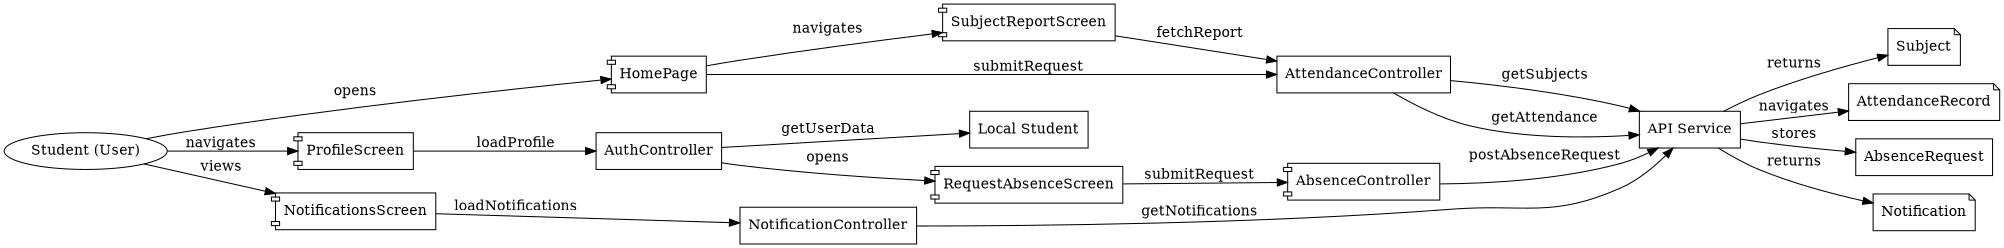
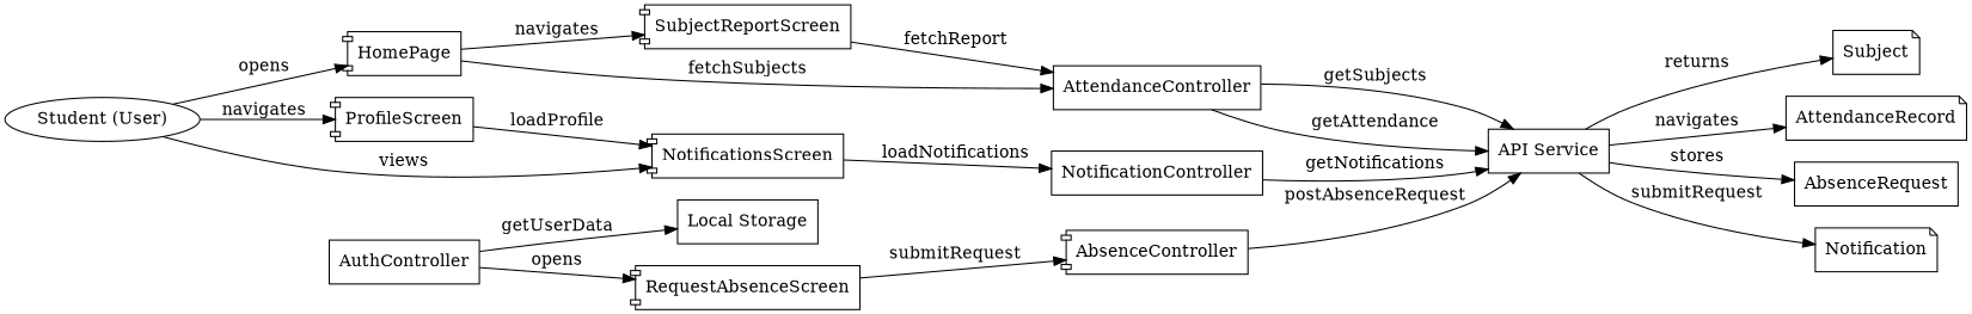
  digraph {
    fontsize=10
    rankdir=LR
    node [shape=component]
    n1 [label="Student (User)" shape=ellipse]
    n2 [label=HomePage]
    n3 [label=ProfileScreen]
    n4 [label=NotificationsScreen]
    n5 [label=SubjectReportScreen]
    n6 [label=AttendanceController shape=box]
    n7 [label=AuthController shape=box]
    n8 [label=NotificationController shape=box]
    n9 [label="API Service" shape=box]
    n10 [label=Subject shape=note]
    n11 [label=AttendanceRecord shape=note]
    n12 [label=AbsenceRequest shape=box]
    n13 [label=Notification shape=note]
-   n14 [label="Local Student" shape=box]
+   n14 [label="Local Storage" shape=box]
    n15 [label=RequestAbsenceScreen]
    n16 [label=AbsenceController]
    n1 -> n2 [label=opens]
    n1 -> n3 [label=navigates]
    n1 -> n4 [label=views]
    n2 -> n5 [label=navigates]
-   n2 -> n6 [label=submitRequest]
-   n3 -> n7 [label=loadProfile]
+   n2 -> n6 [label=fetchSubjects]
+   n3 -> n4 [label=loadProfile]
    n4 -> n8 [label=loadNotifications]
    n5 -> n6 [label=fetchReport]
    n6 -> n9 [label=getSubjects]
    n6 -> n9 [label=getAttendance]
    n7 -> n14 [label=getUserData]
    n7 -> n15 [label=opens]
    n8 -> n9 [label=getNotifications]
    n9 -> n10 [label=returns]
    n9 -> n11 [label=navigates]
    n9 -> n12 [label=stores]
-   n9 -> n13 [label=returns]
+   n9 -> n13 [label=submitRequest]
    n15 -> n16 [label=submitRequest]
    n16 -> n9 [label=postAbsenceRequest]
  }
